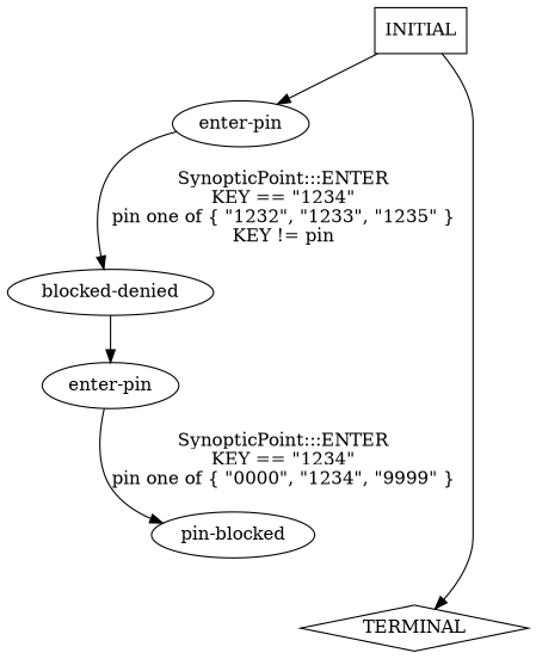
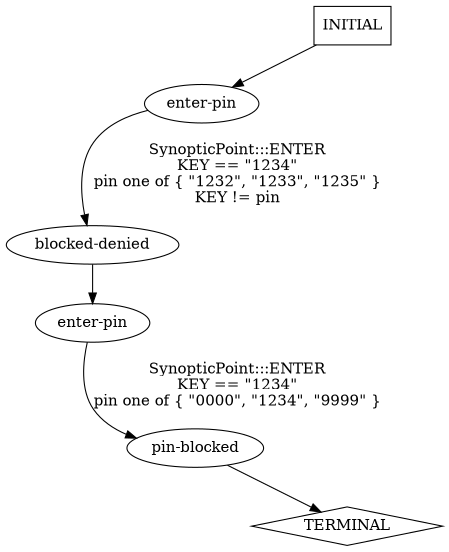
  digraph {
    n1 [label="blocked-denied"]
    n2 [label="enter-pin"]
    n3 [label="pin-blocked"]
    n4 [label="enter-pin"]
    n5 [label=TERMINAL shape=diamond]
    n6 [label=INITIAL shape=box]
    n1 -> n2
    n2 -> n3 [label="SynopticPoint:::ENTER\nKEY == \"1234\"\npin one of { \"0000\", \"1234\", \"9999\" }\n"]
-   n6 -> n5
+   n3 -> n5
    n4 -> n1 [label="SynopticPoint:::ENTER\nKEY == \"1234\"\npin one of { \"1232\", \"1233\", \"1235\" }\nKEY != pin\n"]
    n6 -> n4
  }
